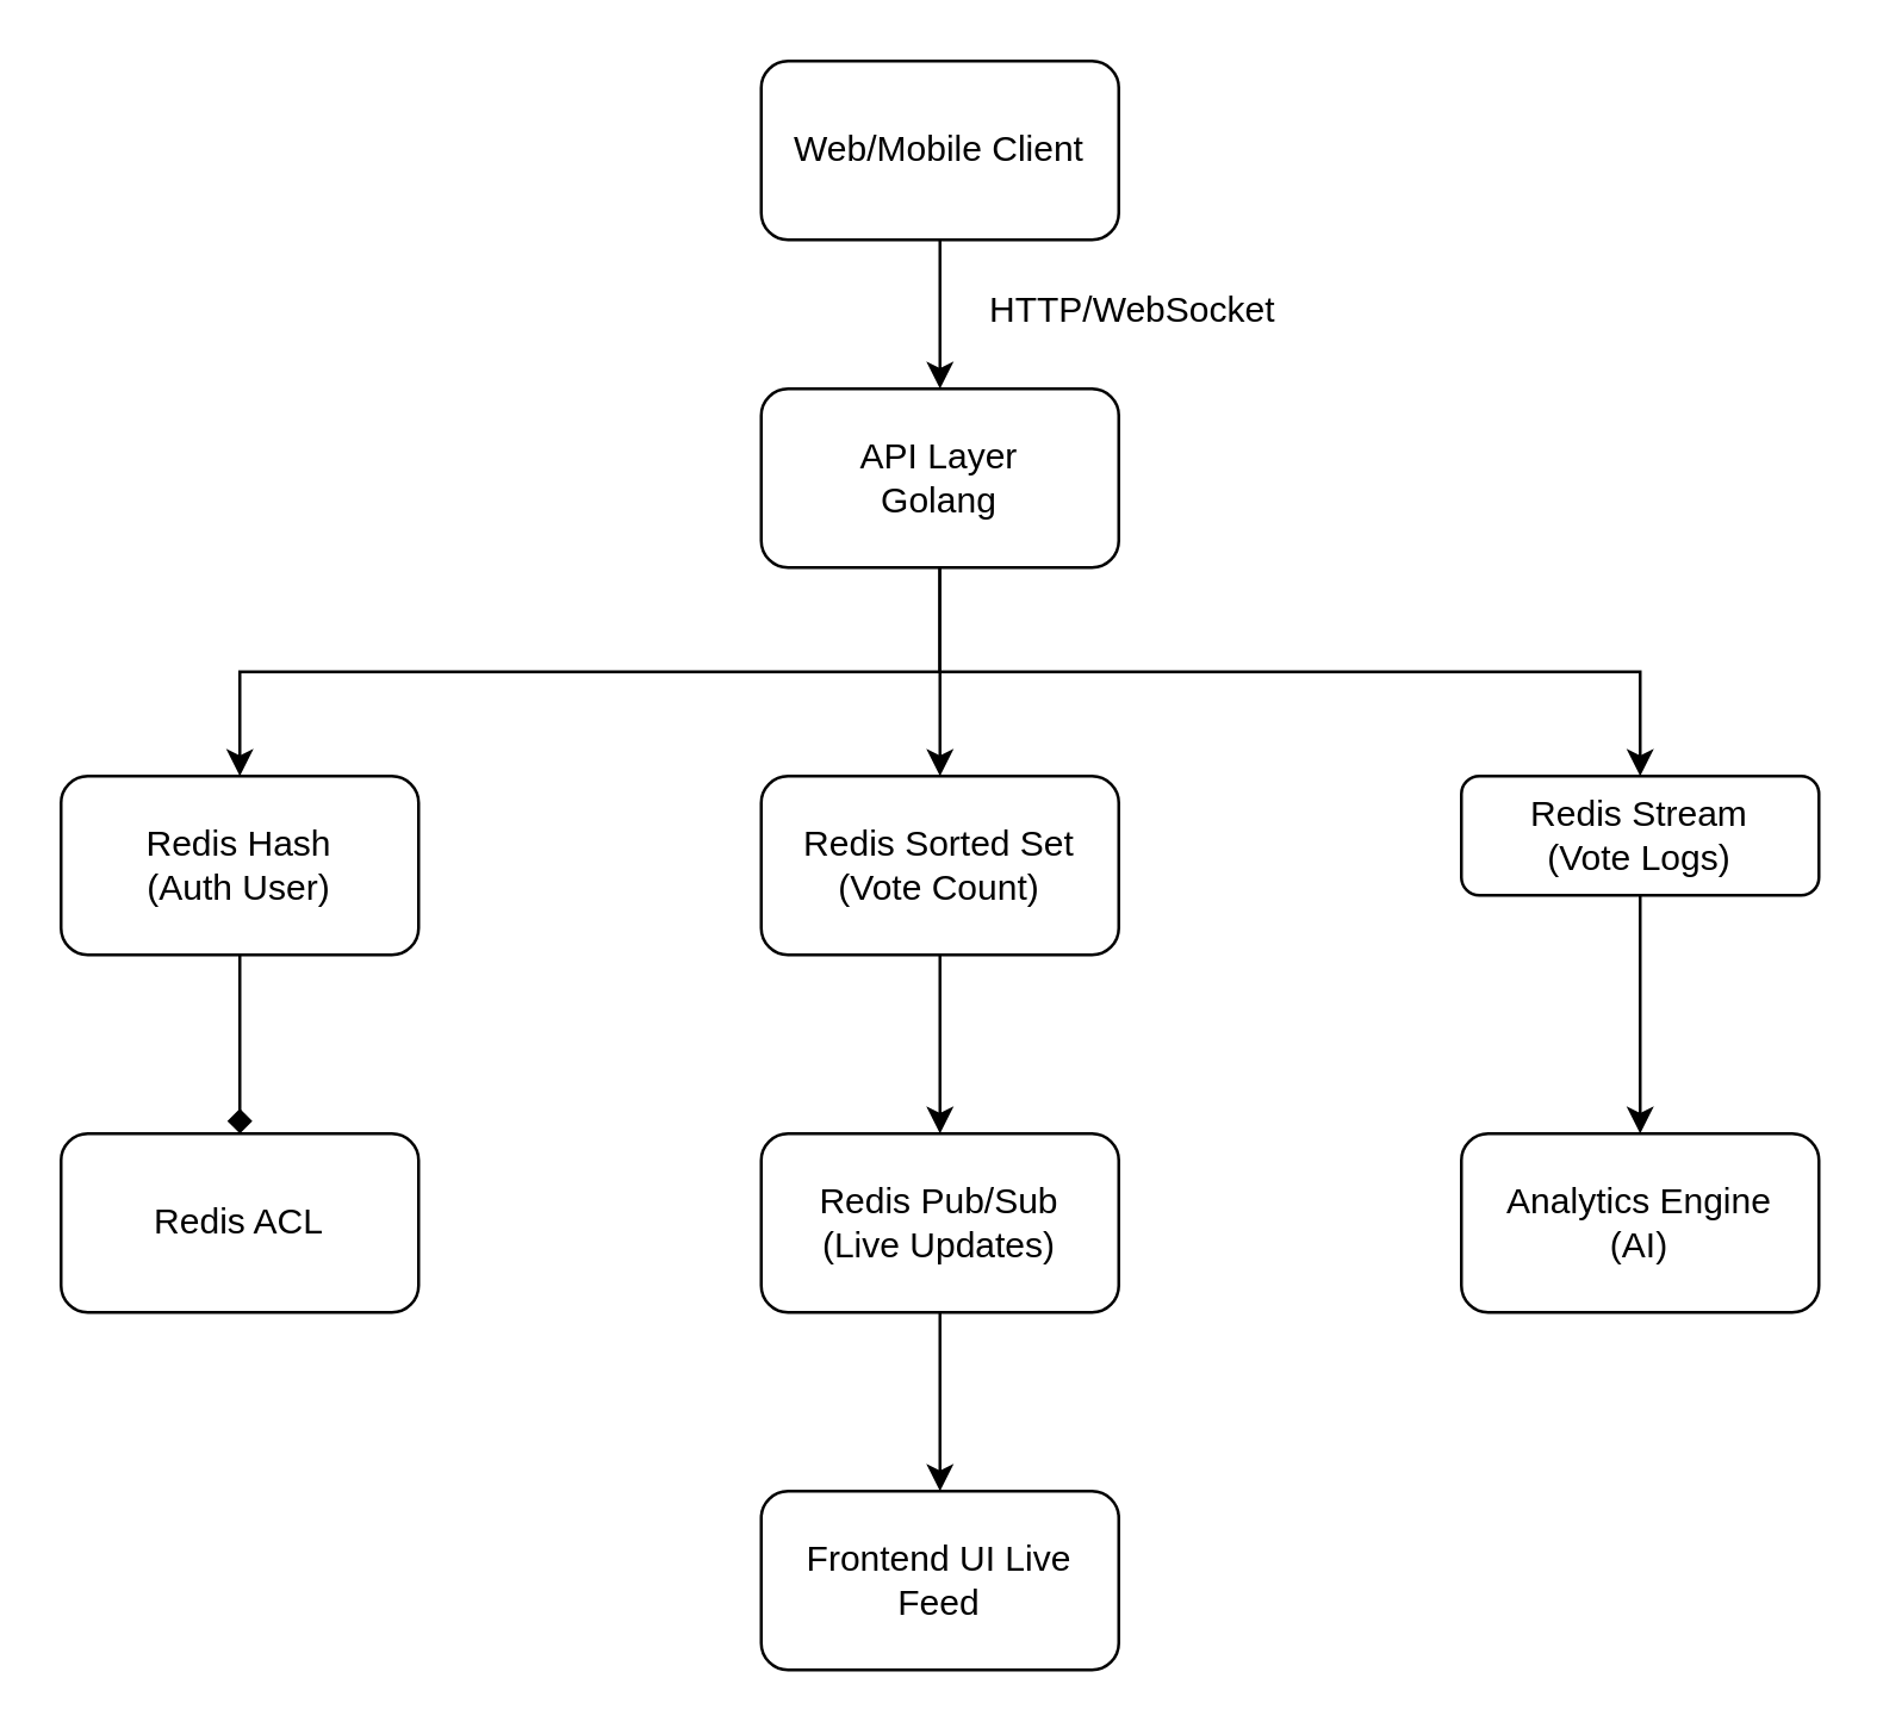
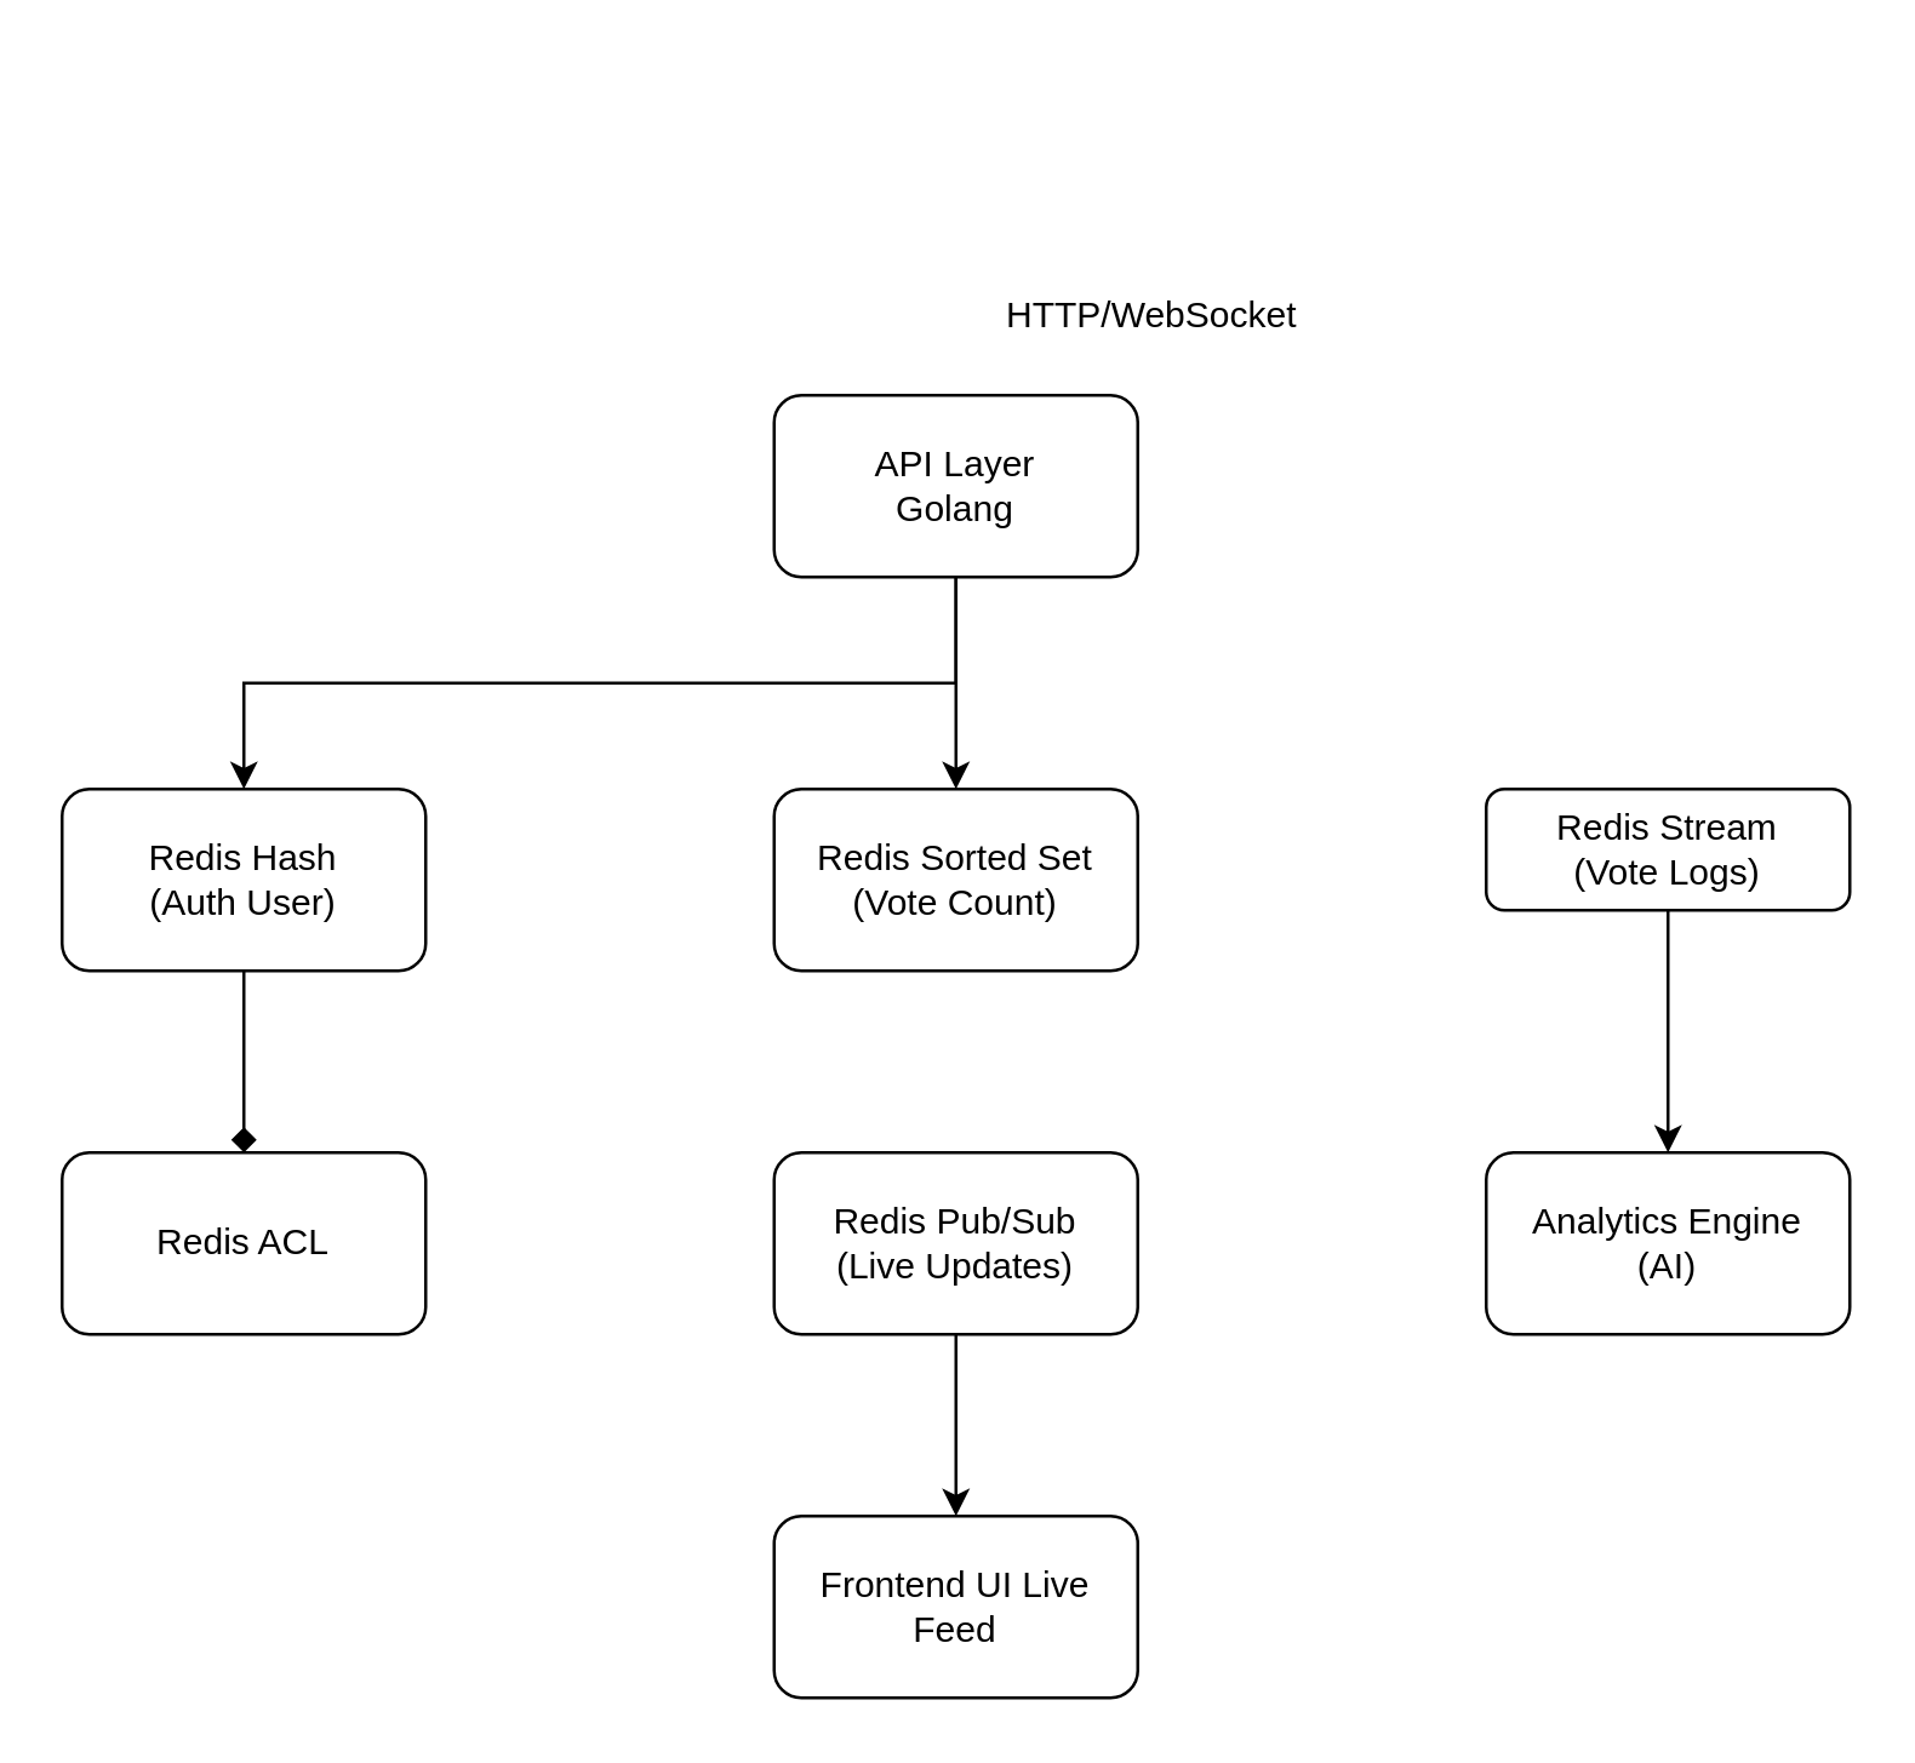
  <mxCell id="0" />
  <mxCell id="1" parent="0" />
- <mxCell id="2" value="Web/Mobile Client" style="rounded=1;whiteSpace=wrap;html=1;" vertex="1" parent="1"><mxGeometry x="255" y="20" width="120" height="60" as="geometry" /></mxCell>
  <mxCell id="3" style="edgeStyle=orthogonalEdgeStyle;rounded=0;orthogonalLoop=1;jettySize=auto;html=1;exitX=0.5;exitY=1;exitDx=0;exitDy=0;entryX=0.5;entryY=0;entryDx=0;entryDy=0;" edge="1" parent="1" source="5" target="10"><mxGeometry relative="1" as="geometry" /></mxCell>
  <mxCell id="4" style="edgeStyle=orthogonalEdgeStyle;rounded=0;orthogonalLoop=1;jettySize=auto;html=1;exitX=0.5;exitY=1;exitDx=0;exitDy=0;entryX=0.5;entryY=0;entryDx=0;entryDy=0;" edge="1" parent="1" source="5" target="12"><mxGeometry relative="1" as="geometry" /></mxCell>
  <mxCell id="5" value="API Layer&lt;br&gt;Golang" style="rounded=1;whiteSpace=wrap;html=1;" vertex="1" parent="1"><mxGeometry x="255" y="130" width="120" height="60" as="geometry" /></mxCell>
  <mxCell id="6" value="Redis ACL" style="rounded=1;whiteSpace=wrap;html=1;" vertex="1" parent="1"><mxGeometry x="20" y="380" width="120" height="60" as="geometry" /></mxCell>
  <mxCell id="7" style="edgeStyle=orthogonalEdgeStyle;rounded=0;orthogonalLoop=1;jettySize=auto;html=1;exitX=0.5;exitY=1;exitDx=0;exitDy=0;" edge="1" parent="1" source="8" target="15"><mxGeometry relative="1" as="geometry" /></mxCell>
  <mxCell id="8" value="Redis Stream&lt;br&gt;(Vote Logs)" style="rounded=1;whiteSpace=wrap;html=1;" vertex="1" parent="1"><mxGeometry x="490" y="260" width="120" height="40" as="geometry" /></mxCell>
- <mxCell id="9" style="edgeStyle=orthogonalEdgeStyle;rounded=0;orthogonalLoop=1;jettySize=auto;html=1;exitX=0.5;exitY=1;exitDx=0;exitDy=0;entryX=0.5;entryY=0;entryDx=0;entryDy=0;" edge="1" parent="1" source="10" target="14"><mxGeometry relative="1" as="geometry" /></mxCell>
  <mxCell id="10" value="Redis Sorted Set&lt;br&gt;(Vote Count)" style="rounded=1;whiteSpace=wrap;html=1;" vertex="1" parent="1"><mxGeometry x="255" y="260" width="120" height="60" as="geometry" /></mxCell>
  <mxCell id="11" style="edgeStyle=orthogonalEdgeStyle;rounded=0;orthogonalLoop=1;jettySize=auto;html=1;exitX=0.5;exitY=1;exitDx=0;exitDy=0;entryX=0.5;entryY=0;entryDx=0;entryDy=0;endArrow=diamond;" edge="1" parent="1" source="12" target="6"><mxGeometry relative="1" as="geometry" /></mxCell>
  <mxCell id="12" value="Redis Hash&lt;br&gt;(Auth User)" style="rounded=1;whiteSpace=wrap;html=1;" vertex="1" parent="1"><mxGeometry x="20" y="260" width="120" height="60" as="geometry" /></mxCell>
  <mxCell id="13" style="edgeStyle=orthogonalEdgeStyle;rounded=0;orthogonalLoop=1;jettySize=auto;html=1;exitX=0.5;exitY=1;exitDx=0;exitDy=0;entryX=0.5;entryY=0;entryDx=0;entryDy=0;" edge="1" parent="1" source="14" target="18"><mxGeometry relative="1" as="geometry" /></mxCell>
  <mxCell id="14" value="Redis Pub/Sub&lt;br&gt;(Live Updates)" style="rounded=1;whiteSpace=wrap;html=1;" vertex="1" parent="1"><mxGeometry x="255" y="380" width="120" height="60" as="geometry" /></mxCell>
  <mxCell id="15" value="Analytics Engine&lt;br&gt;(AI)" style="rounded=1;whiteSpace=wrap;html=1;" vertex="1" parent="1"><mxGeometry x="490" y="380" width="120" height="60" as="geometry" /></mxCell>
- <mxCell id="16" value="" style="endArrow=classic;html=1;rounded=0;exitX=0.5;exitY=1;exitDx=0;exitDy=0;entryX=0.5;entryY=0;entryDx=0;entryDy=0;" edge="1" parent="1" source="2" target="5"><mxGeometry width="50" height="50" relative="1" as="geometry"><mxPoint x="290" y="310" as="sourcePoint" /><mxPoint x="340" y="260" as="targetPoint" /></mxGeometry></mxCell>
- <mxCell id="17" style="edgeStyle=orthogonalEdgeStyle;rounded=0;orthogonalLoop=1;jettySize=auto;html=1;exitX=0.5;exitY=1;exitDx=0;exitDy=0;entryX=0.5;entryY=0;entryDx=0;entryDy=0;" edge="1" parent="1" source="5" target="8"><mxGeometry relative="1" as="geometry" /></mxCell>
  <mxCell id="18" value="Frontend UI Live Feed" style="rounded=1;whiteSpace=wrap;html=1;" vertex="1" parent="1"><mxGeometry x="255" y="500" width="120" height="60" as="geometry" /></mxCell>
  <mxCell id="19" value="HTTP/WebSocket" style="text;whiteSpace=wrap;" vertex="1" parent="1"><mxGeometry x="330" y="90" width="130" height="40" as="geometry" /></mxCell>
